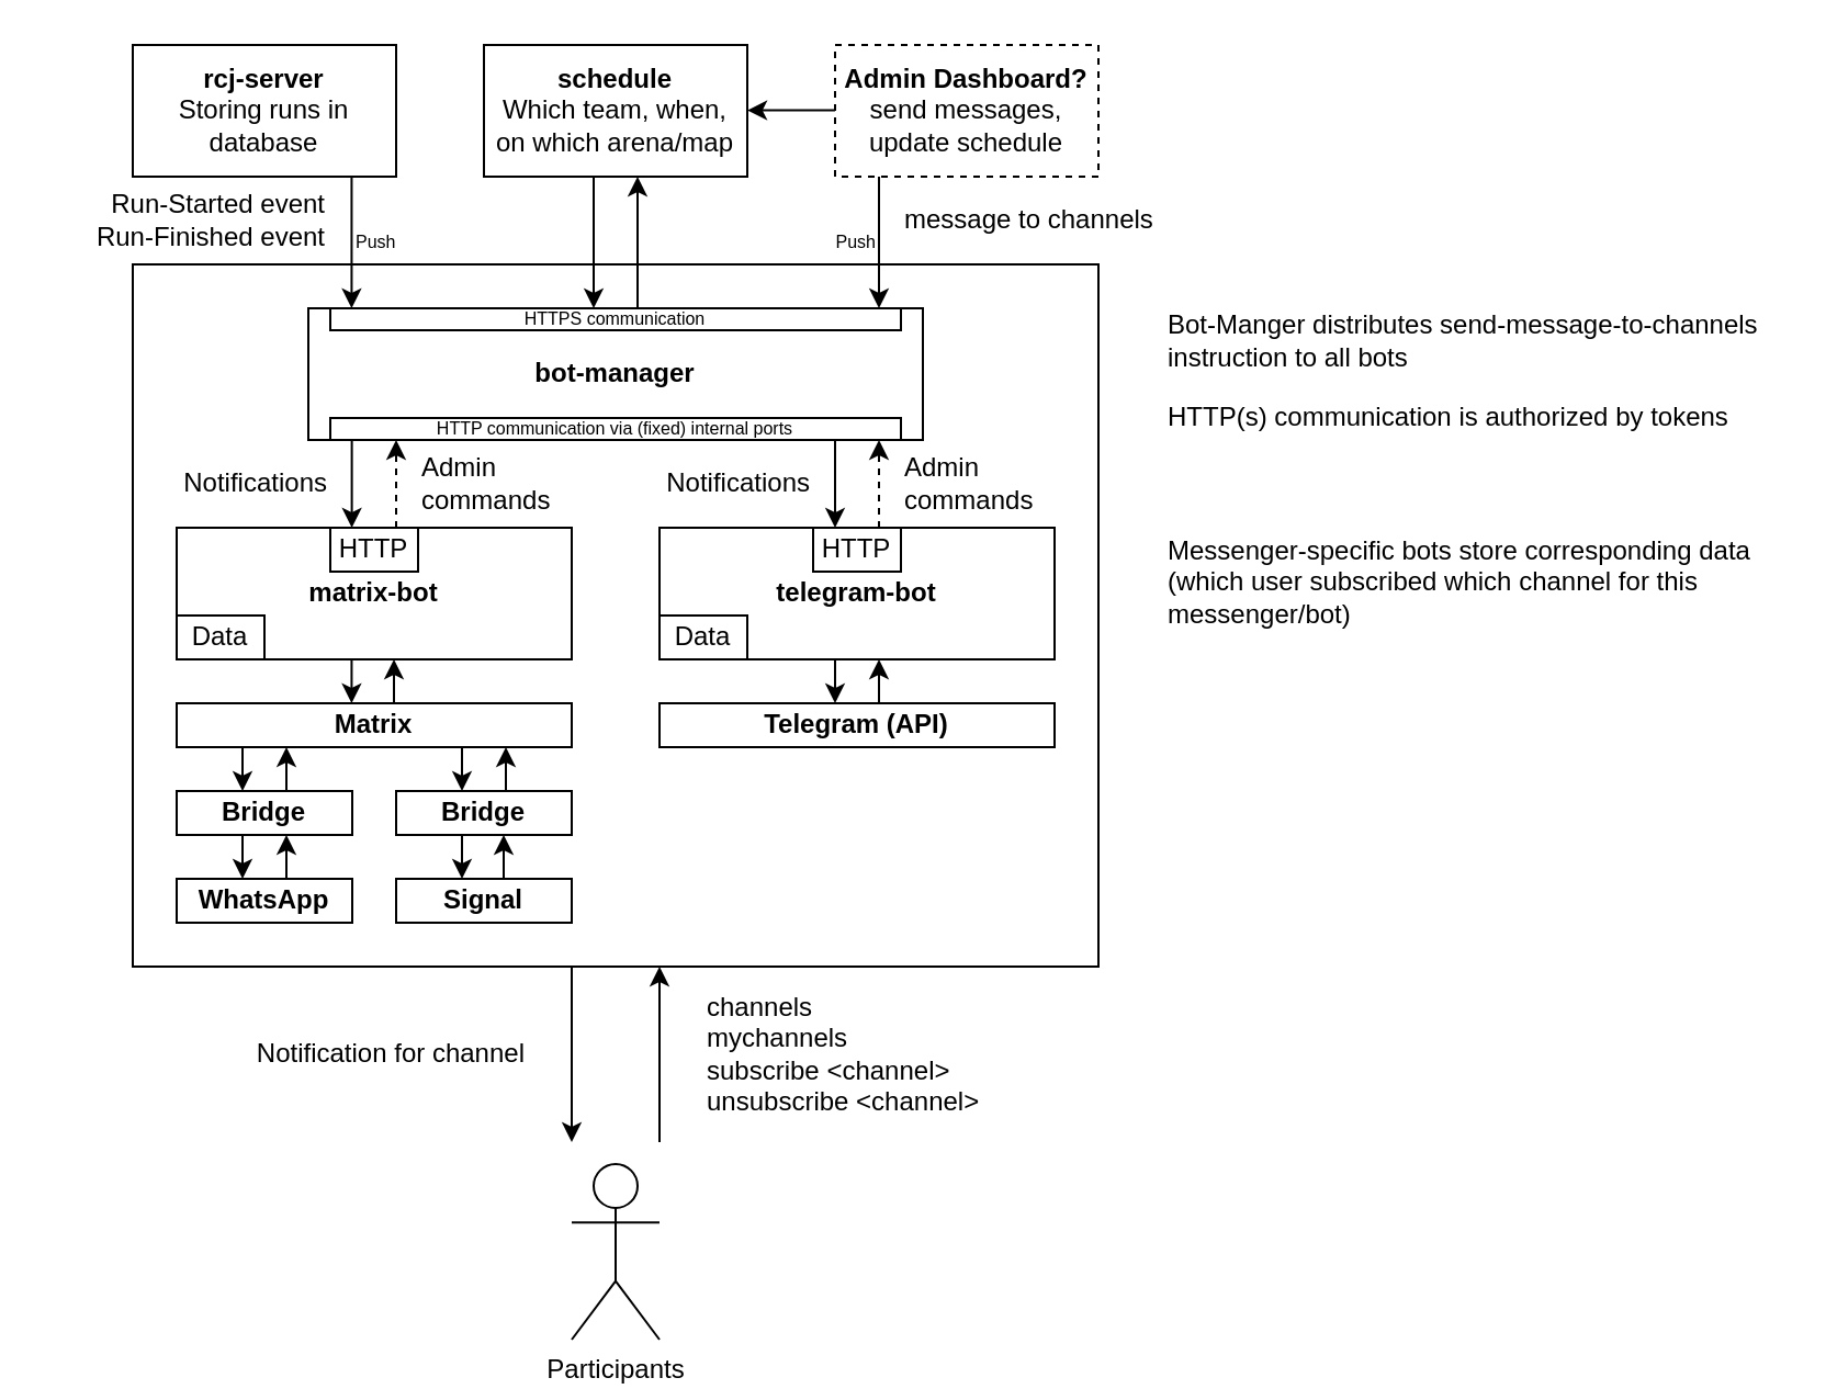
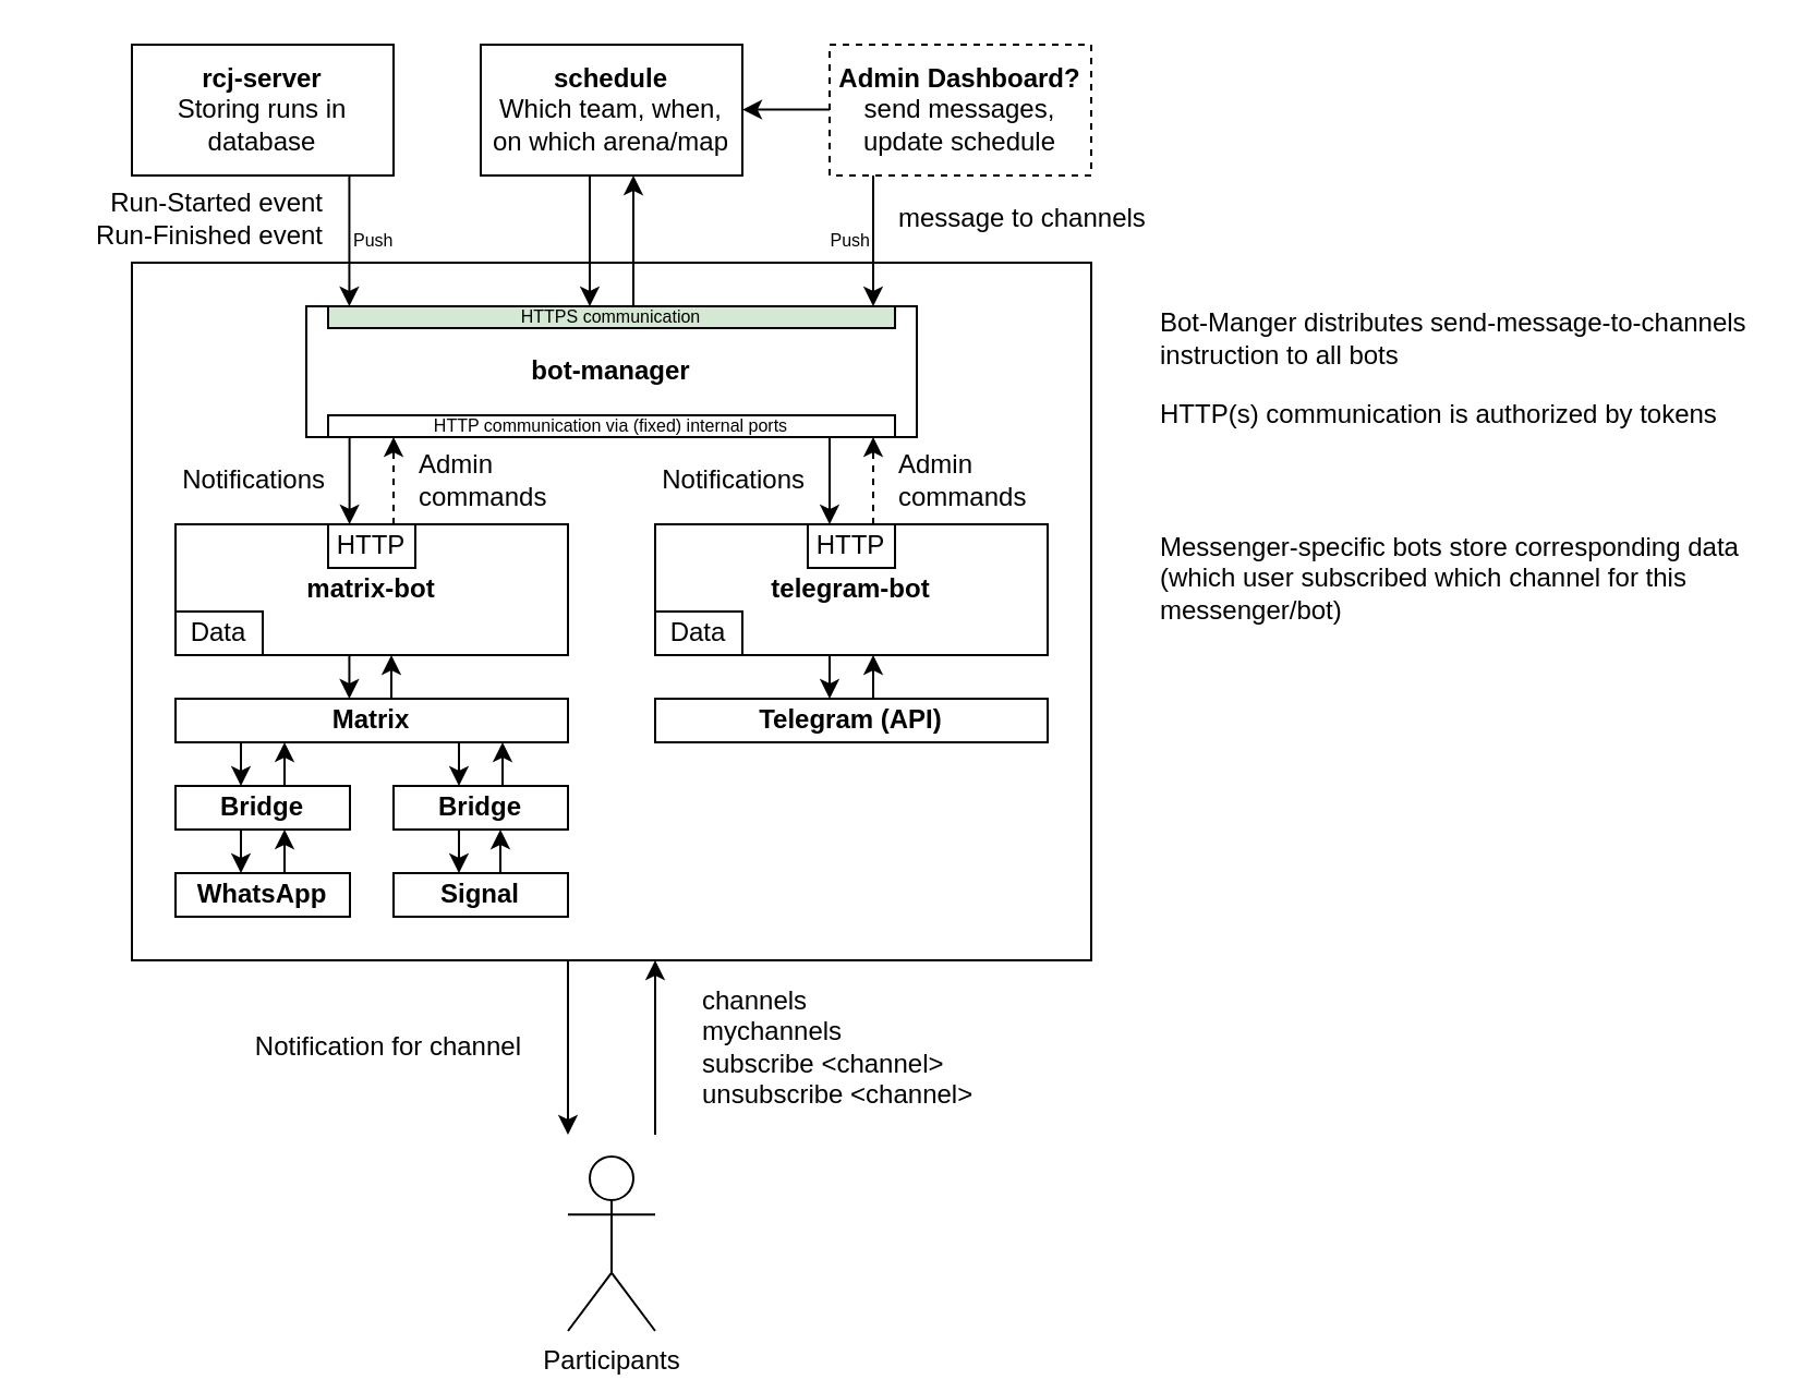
  <mxCell id="0" />
  <mxCell id="1" parent="0" />
  <mxCell id="2" value="" style="rounded=0;whiteSpace=wrap;html=1;align=right;fillColor=none;" vertex="1" parent="1"><mxGeometry x="60" y="120" width="440" height="320" as="geometry" /></mxCell>
  <mxCell id="3" value="&lt;div&gt;&lt;b&gt;rcj-server&lt;/b&gt;&lt;/div&gt;&lt;div&gt;Storing runs in database&lt;br&gt;&lt;/div&gt;" style="rounded=0;whiteSpace=wrap;html=1;" vertex="1" parent="1"><mxGeometry x="60" y="20" width="120" height="60" as="geometry" /></mxCell>
  <mxCell id="4" value="&lt;div&gt;&lt;b&gt;Admin Dashboard?&lt;/b&gt;&lt;/div&gt;&lt;div&gt;send messages, update schedule&lt;br&gt;&lt;b&gt;&lt;/b&gt;&lt;/div&gt;" style="rounded=0;whiteSpace=wrap;html=1;dashed=1;" vertex="1" parent="1"><mxGeometry x="380" y="20" width="120" height="60" as="geometry" /></mxCell>
  <mxCell id="5" value="" style="endArrow=classic;html=1;" edge="1" parent="1"><mxGeometry width="50" height="50" relative="1" as="geometry"><mxPoint x="159.72" y="80" as="sourcePoint" /><mxPoint x="159.72" y="140" as="targetPoint" /></mxGeometry></mxCell>
  <mxCell id="6" value="&lt;div&gt;&lt;b&gt;schedule&lt;/b&gt;&lt;/div&gt;&lt;div&gt;Which team, when, on which arena/map&lt;br&gt;&lt;/div&gt;" style="rounded=0;whiteSpace=wrap;html=1;" vertex="1" parent="1"><mxGeometry x="220" y="20" width="120" height="60" as="geometry" /></mxCell>
  <mxCell id="7" value="" style="endArrow=classic;html=1;" edge="1" parent="1"><mxGeometry width="50" height="50" relative="1" as="geometry"><mxPoint x="159.72" y="300" as="sourcePoint" /><mxPoint x="159.72" y="320" as="targetPoint" /></mxGeometry></mxCell>
  <mxCell id="8" value="&lt;b&gt;telegram-bot&lt;/b&gt;" style="rounded=0;whiteSpace=wrap;html=1;" vertex="1" parent="1"><mxGeometry x="300" y="240" width="180" height="60" as="geometry" /></mxCell>
  <mxCell id="9" value="&lt;b&gt;matrix-bot&lt;/b&gt;" style="rounded=0;whiteSpace=wrap;html=1;" vertex="1" parent="1"><mxGeometry x="80" y="240" width="180" height="60" as="geometry" /></mxCell>
  <mxCell id="10" value="&lt;b&gt;bot-manager&lt;/b&gt;" style="rounded=0;whiteSpace=wrap;html=1;" vertex="1" parent="1"><mxGeometry x="140" y="140" width="280" height="60" as="geometry" /></mxCell>
  <mxCell id="11" value="&lt;b&gt;Telegram (API)&lt;br&gt;&lt;/b&gt;" style="rounded=0;whiteSpace=wrap;html=1;" vertex="1" parent="1"><mxGeometry x="300" y="320" width="180" height="20" as="geometry" /></mxCell>
  <mxCell id="12" value="&lt;b&gt;Bridge&lt;/b&gt;" style="rounded=0;whiteSpace=wrap;html=1;" vertex="1" parent="1"><mxGeometry x="80" y="360" width="80" height="20" as="geometry" /></mxCell>
  <mxCell id="13" value="&lt;b&gt;Bridge&lt;/b&gt;" style="rounded=0;whiteSpace=wrap;html=1;" vertex="1" parent="1"><mxGeometry x="180" y="360" width="80" height="20" as="geometry" /></mxCell>
  <mxCell id="14" value="&lt;b&gt;Matrix&lt;/b&gt;" style="rounded=0;whiteSpace=wrap;html=1;" vertex="1" parent="1"><mxGeometry x="80" y="320" width="180" height="20" as="geometry" /></mxCell>
  <mxCell id="15" value="&lt;b&gt;WhatsApp&lt;/b&gt;" style="rounded=0;whiteSpace=wrap;html=1;" vertex="1" parent="1"><mxGeometry x="80" y="400" width="80" height="20" as="geometry" /></mxCell>
  <mxCell id="16" value="&lt;div&gt;&lt;b&gt;Signal&lt;/b&gt;&lt;/div&gt;" style="rounded=0;whiteSpace=wrap;html=1;" vertex="1" parent="1"><mxGeometry x="180" y="400" width="80" height="20" as="geometry" /></mxCell>
  <mxCell id="17" value="" style="endArrow=classic;html=1;" edge="1" parent="1"><mxGeometry width="50" height="50" relative="1" as="geometry"><mxPoint x="179" y="320" as="sourcePoint" /><mxPoint x="179" y="300" as="targetPoint" /></mxGeometry></mxCell>
  <mxCell id="18" value="" style="endArrow=classic;html=1;" edge="1" parent="1"><mxGeometry width="50" height="50" relative="1" as="geometry"><mxPoint x="110" y="340" as="sourcePoint" /><mxPoint x="110" y="360" as="targetPoint" /></mxGeometry></mxCell>
  <mxCell id="19" value="" style="endArrow=classic;html=1;" edge="1" parent="1"><mxGeometry width="50" height="50" relative="1" as="geometry"><mxPoint x="130" y="360" as="sourcePoint" /><mxPoint x="130" y="340" as="targetPoint" /></mxGeometry></mxCell>
  <mxCell id="20" value="" style="endArrow=classic;html=1;" edge="1" parent="1"><mxGeometry width="50" height="50" relative="1" as="geometry"><mxPoint x="210" y="340" as="sourcePoint" /><mxPoint x="210" y="360" as="targetPoint" /></mxGeometry></mxCell>
  <mxCell id="21" value="" style="endArrow=classic;html=1;" edge="1" parent="1"><mxGeometry width="50" height="50" relative="1" as="geometry"><mxPoint x="230" y="360" as="sourcePoint" /><mxPoint x="230" y="340" as="targetPoint" /></mxGeometry></mxCell>
  <mxCell id="22" value="" style="endArrow=classic;html=1;" edge="1" parent="1"><mxGeometry width="50" height="50" relative="1" as="geometry"><mxPoint x="110" y="380" as="sourcePoint" /><mxPoint x="110" y="400" as="targetPoint" /></mxGeometry></mxCell>
  <mxCell id="23" value="" style="endArrow=classic;html=1;" edge="1" parent="1"><mxGeometry width="50" height="50" relative="1" as="geometry"><mxPoint x="130" y="400" as="sourcePoint" /><mxPoint x="130" y="380" as="targetPoint" /></mxGeometry></mxCell>
  <mxCell id="24" value="" style="endArrow=classic;html=1;" edge="1" parent="1"><mxGeometry width="50" height="50" relative="1" as="geometry"><mxPoint x="210" y="380" as="sourcePoint" /><mxPoint x="210" y="400" as="targetPoint" /></mxGeometry></mxCell>
  <mxCell id="25" value="" style="endArrow=classic;html=1;" edge="1" parent="1"><mxGeometry width="50" height="50" relative="1" as="geometry"><mxPoint x="229" y="400" as="sourcePoint" /><mxPoint x="229" y="380" as="targetPoint" /></mxGeometry></mxCell>
  <mxCell id="26" value="&lt;div align=&quot;left&quot;&gt;channels&lt;/div&gt;&lt;div align=&quot;left&quot;&gt;mychannels&lt;/div&gt;&lt;div align=&quot;left&quot;&gt;subscribe &amp;lt;channel&amp;gt;&lt;br&gt;&lt;/div&gt;&lt;div align=&quot;left&quot;&gt;unsubscribe &amp;lt;channel&amp;gt;&lt;br&gt;&lt;/div&gt;" style="text;html=1;align=left;verticalAlign=middle;resizable=0;points=[];autosize=1;" vertex="1" parent="1"><mxGeometry x="320" y="450" width="140" height="60" as="geometry" /></mxCell>
  <mxCell id="27" value="Notification for channel" style="text;html=1;align=right;verticalAlign=middle;resizable=0;points=[];autosize=1;" vertex="1" parent="1"><mxGeometry x="110" y="470" width="130" height="20" as="geometry" /></mxCell>
  <mxCell id="28" value="" style="endArrow=classic;html=1;dashed=1;" edge="1" parent="1"><mxGeometry width="50" height="50" relative="1" as="geometry"><mxPoint x="180" y="240" as="sourcePoint" /><mxPoint x="180" y="200" as="targetPoint" /></mxGeometry></mxCell>
  <mxCell id="29" value="" style="endArrow=classic;html=1;" edge="1" parent="1"><mxGeometry width="50" height="50" relative="1" as="geometry"><mxPoint x="159.81" y="200" as="sourcePoint" /><mxPoint x="159.81" y="240" as="targetPoint" /></mxGeometry></mxCell>
  <mxCell id="30" value="" style="endArrow=classic;html=1;dashed=1;" edge="1" parent="1"><mxGeometry width="50" height="50" relative="1" as="geometry"><mxPoint x="400" y="240" as="sourcePoint" /><mxPoint x="400" y="200" as="targetPoint" /></mxGeometry></mxCell>
  <mxCell id="31" value="" style="endArrow=classic;html=1;" edge="1" parent="1"><mxGeometry width="50" height="50" relative="1" as="geometry"><mxPoint x="380" y="300" as="sourcePoint" /><mxPoint x="380" y="320" as="targetPoint" /></mxGeometry></mxCell>
  <mxCell id="32" value="" style="endArrow=classic;html=1;" edge="1" parent="1"><mxGeometry width="50" height="50" relative="1" as="geometry"><mxPoint x="400" y="320" as="sourcePoint" /><mxPoint x="400" y="300" as="targetPoint" /></mxGeometry></mxCell>
  <mxCell id="33" value="" style="endArrow=classic;html=1;" edge="1" parent="1"><mxGeometry width="50" height="50" relative="1" as="geometry"><mxPoint x="270" y="80" as="sourcePoint" /><mxPoint x="270" y="140" as="targetPoint" /></mxGeometry></mxCell>
  <mxCell id="34" value="" style="endArrow=classic;html=1;" edge="1" parent="1"><mxGeometry width="50" height="50" relative="1" as="geometry"><mxPoint x="400" y="80" as="sourcePoint" /><mxPoint x="400" y="140" as="targetPoint" /></mxGeometry></mxCell>
  <mxCell id="35" value="" style="endArrow=classic;html=1;" edge="1" parent="1"><mxGeometry width="50" height="50" relative="1" as="geometry"><mxPoint x="380" y="49.8" as="sourcePoint" /><mxPoint x="340" y="49.8" as="targetPoint" /></mxGeometry></mxCell>
  <mxCell id="36" value="&lt;div align=&quot;right&quot;&gt;Run-Started event&lt;br&gt;&lt;/div&gt;&lt;div align=&quot;right&quot;&gt;Run-Finished event&lt;br&gt;&lt;/div&gt;" style="text;html=1;strokeColor=none;fillColor=none;align=right;verticalAlign=middle;whiteSpace=wrap;rounded=0;dashed=1;" vertex="1" parent="1"><mxGeometry x="20" y="90" width="130" height="20" as="geometry" /></mxCell>
  <mxCell id="37" value="&lt;div align=&quot;left&quot;&gt;message to channels&lt;/div&gt;" style="text;html=1;align=left;verticalAlign=middle;resizable=0;points=[];autosize=1;" vertex="1" parent="1"><mxGeometry x="410" y="90" width="130" height="20" as="geometry" /></mxCell>
  <mxCell id="38" value="" style="endArrow=classic;html=1;" edge="1" parent="1"><mxGeometry width="50" height="50" relative="1" as="geometry"><mxPoint x="260" y="440" as="sourcePoint" /><mxPoint x="260" y="520" as="targetPoint" /></mxGeometry></mxCell>
  <mxCell id="39" value="" style="endArrow=classic;html=1;" edge="1" parent="1"><mxGeometry width="50" height="50" relative="1" as="geometry"><mxPoint x="300" y="520" as="sourcePoint" /><mxPoint x="300" y="440" as="targetPoint" /></mxGeometry></mxCell>
  <mxCell id="40" value="Participants" style="shape=umlActor;verticalLabelPosition=bottom;verticalAlign=top;html=1;outlineConnect=0;fillColor=none;align=center;" vertex="1" parent="1"><mxGeometry x="260" y="530" width="40" height="80" as="geometry" /></mxCell>
  <mxCell id="41" value="Notifications" style="text;html=1;align=right;verticalAlign=middle;resizable=0;points=[];autosize=1;" vertex="1" parent="1"><mxGeometry x="70" y="210" width="80" height="20" as="geometry" /></mxCell>
  <mxCell id="42" value="Notifications" style="text;html=1;align=right;verticalAlign=middle;resizable=0;points=[];autosize=1;" vertex="1" parent="1"><mxGeometry x="290" y="210" width="80" height="20" as="geometry" /></mxCell>
  <mxCell id="43" value="&lt;div&gt;Admin&lt;/div&gt;&lt;div&gt;commands&lt;/div&gt;" style="text;html=1;align=left;verticalAlign=middle;resizable=0;points=[];autosize=1;" vertex="1" parent="1"><mxGeometry x="190" y="205" width="70" height="30" as="geometry" /></mxCell>
  <mxCell id="44" value="&lt;div&gt;Admin&lt;/div&gt;&lt;div&gt;commands&lt;/div&gt;" style="text;html=1;align=left;verticalAlign=middle;resizable=0;points=[];autosize=1;" vertex="1" parent="1"><mxGeometry x="410" y="205" width="70" height="30" as="geometry" /></mxCell>
  <mxCell id="45" value="&lt;div align=&quot;center&quot;&gt;HTTP&lt;/div&gt;" style="rounded=0;whiteSpace=wrap;html=1;align=center;" vertex="1" parent="1"><mxGeometry x="370" y="240" width="40" height="20" as="geometry" /></mxCell>
  <mxCell id="46" value="&lt;div align=&quot;center&quot;&gt;HTTP&lt;/div&gt;" style="rounded=0;whiteSpace=wrap;html=1;align=center;" vertex="1" parent="1"><mxGeometry x="150" y="240" width="40" height="20" as="geometry" /></mxCell>
  <mxCell id="47" value="" style="endArrow=classic;html=1;" edge="1" parent="1"><mxGeometry width="50" height="50" relative="1" as="geometry"><mxPoint x="290" y="140" as="sourcePoint" /><mxPoint x="290" y="80" as="targetPoint" /></mxGeometry></mxCell>
  <mxCell id="48" value="" style="endArrow=classic;html=1;" edge="1" parent="1"><mxGeometry width="50" height="50" relative="1" as="geometry"><mxPoint x="380" y="200" as="sourcePoint" /><mxPoint x="380" y="240" as="targetPoint" /></mxGeometry></mxCell>
- <mxCell id="49" value="&lt;div style=&quot;font-size: 8px&quot; align=&quot;center&quot;&gt;&lt;font style=&quot;font-size: 8px&quot;&gt;HTTPS communication&lt;br&gt;&lt;/font&gt;&lt;/div&gt;" style="whiteSpace=wrap;html=1;fillColor=#ffffff;align=center;" vertex="1" parent="1"><mxGeometry x="150" y="140" width="260" height="10" as="geometry" /></mxCell>
+ <mxCell id="49" value="&lt;div style=&quot;font-size: 8px&quot; align=&quot;center&quot;&gt;&lt;font style=&quot;font-size: 8px&quot;&gt;HTTPS communication&lt;br&gt;&lt;/font&gt;&lt;/div&gt;" style="whiteSpace=wrap;html=1;fillColor=#d5e8d4;align=center;" vertex="1" parent="1"><mxGeometry x="150" y="140" width="260" height="10" as="geometry" /></mxCell>
  <mxCell id="50" value="&lt;div style=&quot;font-size: 8px&quot; align=&quot;center&quot;&gt;&lt;font style=&quot;font-size: 8px&quot;&gt;HTTP communication via (fixed) internal ports&lt;br&gt;&lt;/font&gt;&lt;/div&gt;" style="whiteSpace=wrap;html=1;fillColor=#ffffff;align=center;" vertex="1" parent="1"><mxGeometry x="150" y="190" width="260" height="10" as="geometry" /></mxCell>
  <mxCell id="51" value="&lt;div style=&quot;font-size: 8px&quot; align=&quot;left&quot;&gt;&lt;font style=&quot;font-size: 8px&quot;&gt;Push&lt;/font&gt;&lt;/div&gt;" style="text;html=1;align=left;verticalAlign=middle;resizable=0;points=[];autosize=1;" vertex="1" parent="1"><mxGeometry x="160" y="100" width="30" height="20" as="geometry" /></mxCell>
  <mxCell id="52" value="&lt;div style=&quot;font-size: 8px&quot;&gt;&lt;font style=&quot;font-size: 8px&quot;&gt;Push&lt;/font&gt;&lt;/div&gt;" style="text;html=1;align=right;verticalAlign=middle;resizable=0;points=[];autosize=1;" vertex="1" parent="1"><mxGeometry x="370" y="100" width="30" height="20" as="geometry" /></mxCell>
  <mxCell id="53" value="Data" style="rounded=0;whiteSpace=wrap;html=1;align=center;" vertex="1" parent="1"><mxGeometry x="80" y="280" width="40" height="20" as="geometry" /></mxCell>
  <mxCell id="54" value="Data" style="rounded=0;whiteSpace=wrap;html=1;align=center;" vertex="1" parent="1"><mxGeometry x="300" y="280" width="40" height="20" as="geometry" /></mxCell>
  <mxCell id="55" value="&lt;div align=&quot;left&quot;&gt;Messenger-specific bots store corresponding data&lt;br&gt;(which user subscribed which channel for this&lt;/div&gt;&lt;div align=&quot;left&quot;&gt;messenger/bot)&lt;/div&gt;" style="text;html=1;align=left;verticalAlign=middle;resizable=0;points=[];autosize=1;" vertex="1" parent="1"><mxGeometry x="530" y="240" width="280" height="50" as="geometry" /></mxCell>
  <mxCell id="56" value="&lt;div align=&quot;left&quot;&gt;Bot-Manger distributes send-message-to-channels&lt;br&gt;instruction to all bots&lt;br&gt;&lt;/div&gt;" style="text;html=1;align=left;verticalAlign=middle;resizable=0;points=[];autosize=1;" vertex="1" parent="1"><mxGeometry x="530" y="140" width="280" height="30" as="geometry" /></mxCell>
  <mxCell id="57" value="&lt;div align=&quot;left&quot;&gt;HTTP(s) communication is authorized by tokens&lt;/div&gt;" style="text;html=1;align=left;verticalAlign=middle;resizable=0;points=[];autosize=1;" vertex="1" parent="1"><mxGeometry x="530" y="180" width="270" height="20" as="geometry" /></mxCell>
